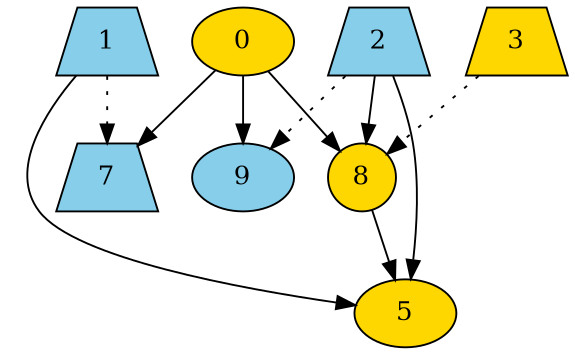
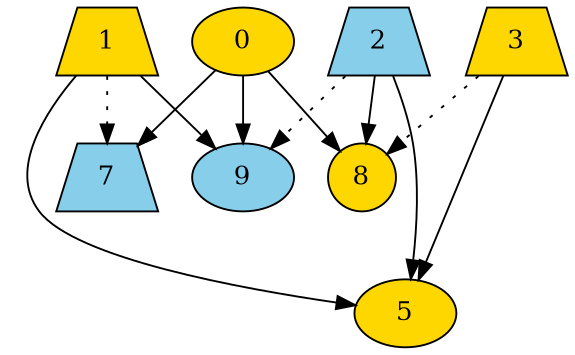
  digraph {
    node [fillcolor=skyblue shape=trapezium style=filled]
    edge [style=solid]
-   1
+   1 [fillcolor=gold]
    5 [fillcolor=gold shape=ellipse]
    n3 [label=9 shape=ellipse]
    7
    2
    8 [fillcolor=gold shape=circle]
    3 [fillcolor=gold]
    n8 [fillcolor=gold label=0 shape=ellipse]
    1 -> 5
+   1 -> n3
    1 -> 7 [style=dotted]
    2 -> 5
    2 -> n3 [style=dotted]
    2 -> 8
-   8 -> 5
+   3 -> 5
    3 -> 8 [style=dotted]
    n8 -> n3
    n8 -> 7
    n8 -> 8
  }
